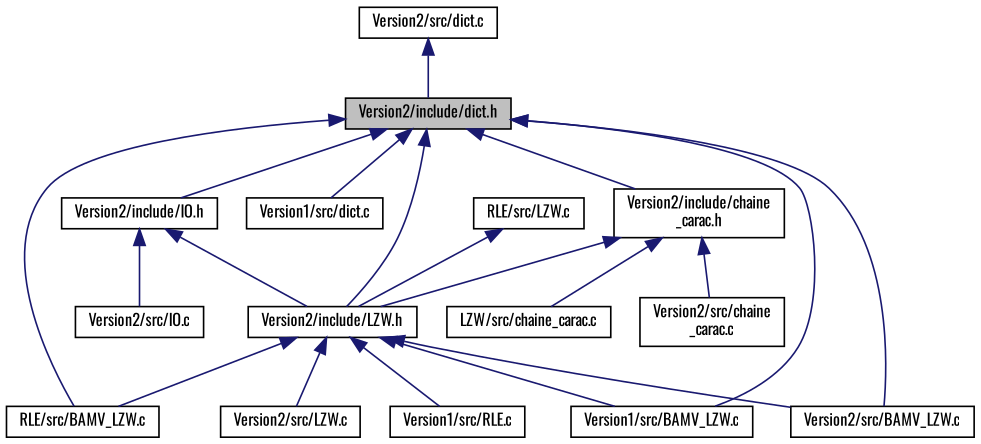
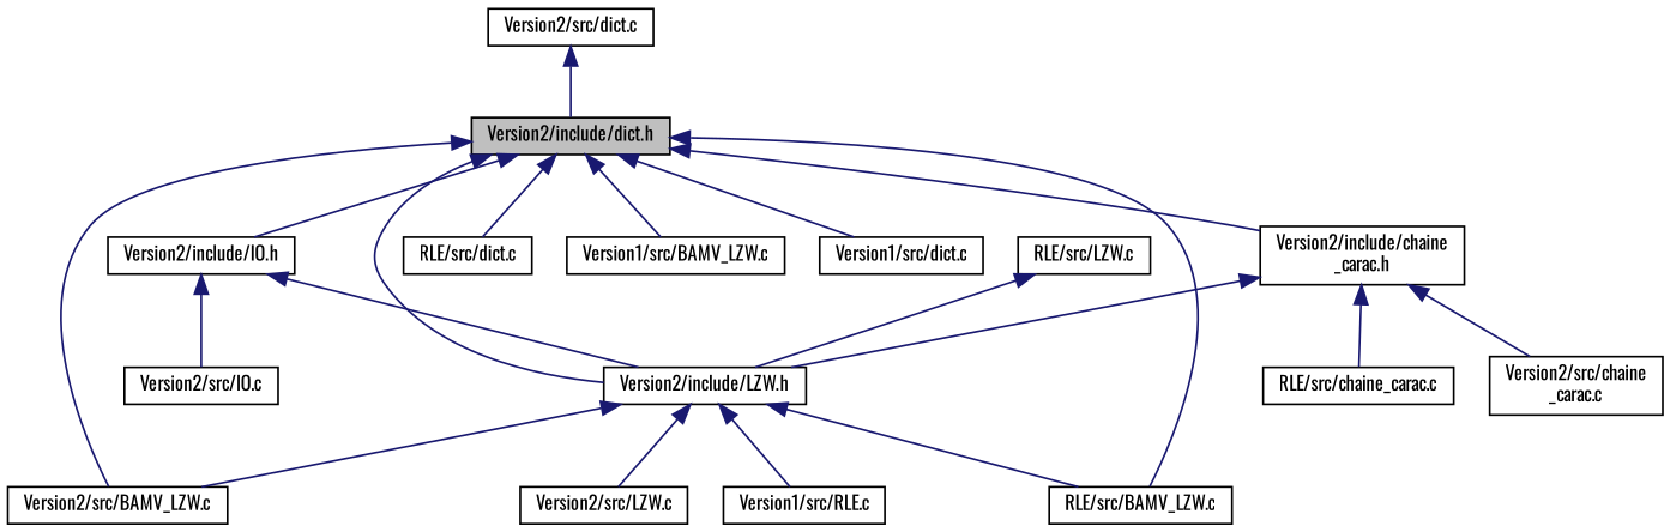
  digraph {
    fontname=Oswald
    node [color=black fillcolor=white fontname=Oswald fontsize=10 shape=record style=filled]
    edge [color=midnightblue dir=back fontname=Oswald fontsize=10 labelfontname=Helvetica labelfontsize=10 style=solid]
    n1 [fillcolor=grey75 fontcolor=black height=0.2 label="Version2/include/dict.h" width=0.4]
    n2 [height=0.2 label="RLE/src/BAMV_LZW.c" width=0.4]
+   n3 [height=0.2 label="RLE/src/dict.c" width=0.4]
    n4 [height=0.2 label="Version1/src/BAMV_LZW.c" width=0.4]
    n5 [height=0.2 label="Version1/src/dict.c" width=0.4]
    n6 [height=0.2 label="Version2/include/chaine\l_carac.h" width=0.4]
    n7 [height=0.2 label="Version2/include/LZW.h" width=0.4]
    n8 [height=0.2 label="Version2/src/BAMV_LZW.c" width=0.4]
    n9 [height=0.2 label="Version2/include/IO.h" width=0.4]
-   n10 [height=0.2 label="LZW/src/chaine_carac.c" width=0.4]
+   n10 [height=0.2 label="RLE/src/chaine_carac.c" width=0.4]
    n11 [height=0.2 label="Version2/src/chaine\l_carac.c" width=0.4]
    n12 [height=0.2 label="Version1/src/RLE.c" width=0.4]
    n13 [height=0.2 label="Version2/src/LZW.c" width=0.4]
    n14 [height=0.2 label="Version2/src/IO.c" width=0.4]
    n15 [height=0.2 label="Version2/src/dict.c" width=0.4]
    n16 [height=0.2 label="RLE/src/LZW.c" width=0.4]
    n1 -> n2
+   n1 -> n3
    n1 -> n4
    n1 -> n5
    n1 -> n6
    n1 -> n7
    n1 -> n8
    n1 -> n9
    n6 -> n7
    n6 -> n10
    n6 -> n11
    n7 -> n2
-   n7 -> n4
    n7 -> n8
    n7 -> n12
    n7 -> n13
    n9 -> n7
    n9 -> n14
    n15 -> n1
    n16 -> n7
  }
